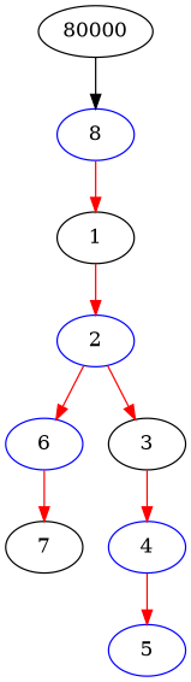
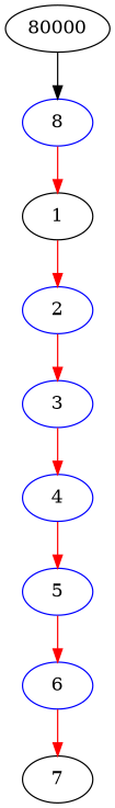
  digraph {
    node [color=blue]
    edge [color=red]
    n1 [label=8]
    n2 [color=black label=1]
    n3 [label=2]
    n4 [color=black label=80000]
    n5 [color=black label=7]
    n6 [label=6]
-   n7 [color=black label=3]
+   n7 [label=3]
    n8 [label=4]
    n9 [label=5]
    n1 -> n2
    n2 -> n3
    n3 -> n7
    n4 -> n1 [color=black]
    n6 -> n5
    n7 -> n8
    n8 -> n9
-   n3 -> n6
+   n9 -> n6
  }
